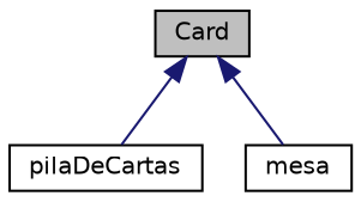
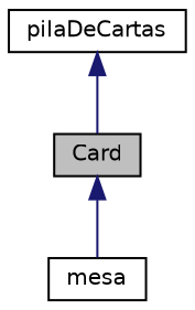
  digraph {
    node [color=black fillcolor=white fontname=Helvetica fontsize=10 shape=record style=filled]
    edge [color=midnightblue dir=back fontname=Helvetica fontsize=10 labelfontname=Helvetica labelfontsize=10 style=solid]
    n1 [fillcolor=grey75 fontcolor=black height=0.2 label=Card width=0.4]
    n2 [height=0.2 label=pilaDeCartas width=0.4]
    n3 [height=0.2 label=mesa width=0.4]
-   n1 -> n2
+   n2 -> n1
    n1 -> n3
  }
